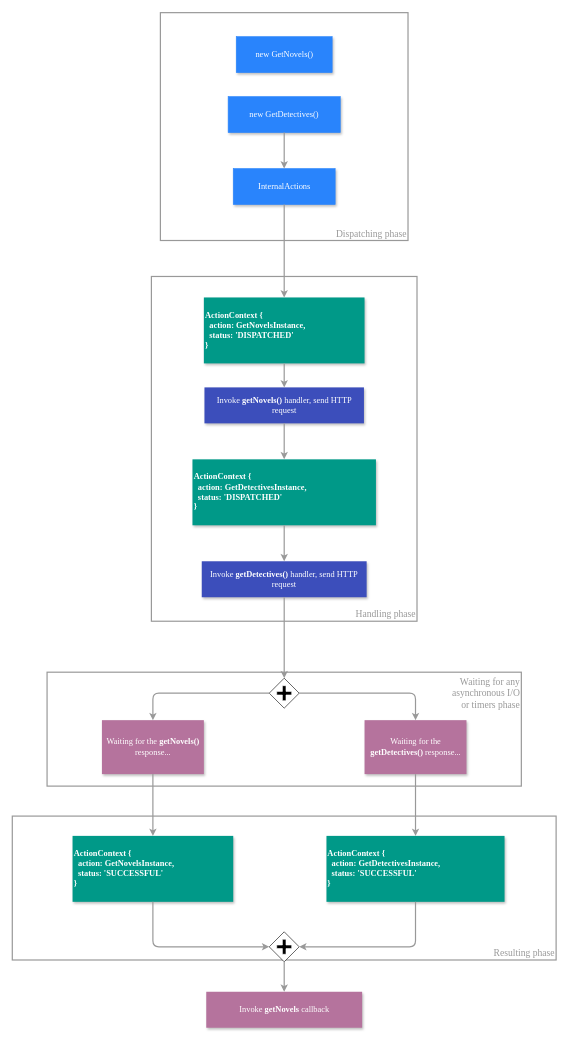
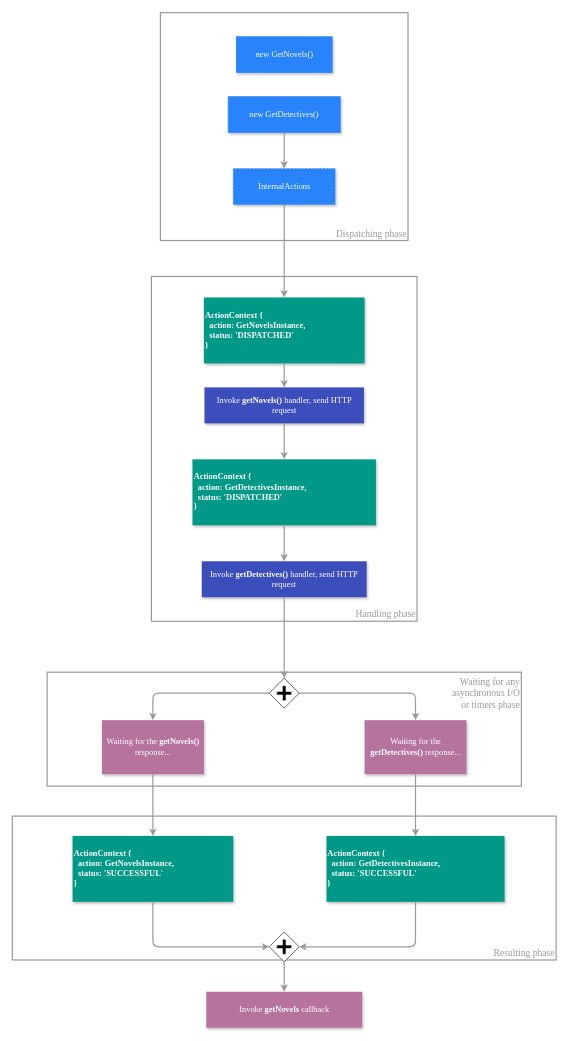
  <mxCell id="0" />
  <mxCell id="1" parent="0" />
  <mxCell id="2" value="&lt;font face=&quot;Fira Code&quot; color=&quot;#999999&quot; style=&quot;font-size: 16px&quot;&gt;Resulting phase&lt;/font&gt;" style="rounded=0;whiteSpace=wrap;html=1;fillColor=none;verticalAlign=bottom;align=right;horizontal=1;strokeColor=#999999;strokeWidth=2;" vertex="1" parent="1"><mxGeometry x="20" y="1360" width="907" height="240" as="geometry" /></mxCell>
  <mxCell id="3" value="&lt;font face=&quot;Fira Code&quot; color=&quot;#999999&quot;&gt;&lt;span style=&quot;font-size: 16px&quot;&gt;Waiting for any&lt;br&gt;asynchronous I/O&lt;br&gt;or timers phase&lt;/span&gt;&lt;/font&gt;" style="rounded=0;whiteSpace=wrap;html=1;fillColor=none;verticalAlign=top;align=right;horizontal=1;strokeColor=#999999;strokeWidth=2;" vertex="1" parent="1"><mxGeometry x="78" y="1120" width="791" height="190" as="geometry" /></mxCell>
  <mxCell id="4" value="&lt;font face=&quot;Fira Code&quot; size=&quot;1&quot; color=&quot;#999999&quot;&gt;&lt;span style=&quot;font-size: 16px&quot;&gt;Handling phase&lt;/span&gt;&lt;/font&gt;" style="rounded=0;whiteSpace=wrap;html=1;fillColor=none;verticalAlign=bottom;align=right;horizontal=1;strokeColor=#999999;strokeWidth=2;" vertex="1" parent="1"><mxGeometry x="252" y="460" width="443" height="575" as="geometry" /></mxCell>
  <mxCell id="5" value="&lt;font style=&quot;font-size: 16px&quot; face=&quot;Fira Code&quot; color=&quot;#999999&quot;&gt;Dispatching phase&lt;/font&gt;" style="rounded=0;whiteSpace=wrap;html=1;fillColor=none;verticalAlign=bottom;align=right;horizontal=1;strokeColor=#999999;strokeWidth=2;" vertex="1" parent="1"><mxGeometry x="267" y="20" width="413" height="380" as="geometry" /></mxCell>
  <mxCell id="6" value="&lt;font style=&quot;font-size: 14px&quot; color=&quot;#ffffff&quot;&gt;new GetNovels()&lt;/font&gt;" style="rounded=0;whiteSpace=wrap;html=1;fontFamily=Fira Code;fillColor=#2984FC;strokeColor=#2984FC;fontColor=#333333;shadow=1;" vertex="1" parent="1"><mxGeometry x="393.5" y="60" width="160" height="60" as="geometry" /></mxCell>
  <mxCell id="7" value="&lt;font style=&quot;font-size: 14px&quot; color=&quot;#ffffff&quot;&gt;new GetDetectives()&lt;/font&gt;" style="rounded=0;whiteSpace=wrap;html=1;fontFamily=Fira Code;fillColor=#2984FC;strokeColor=#2984FC;fontColor=#333333;shadow=1;" vertex="1" parent="1"><mxGeometry x="380" y="160" width="187" height="60" as="geometry" /></mxCell>
- <mxCell id="8" value="&lt;font face=&quot;Fira Code&quot; style=&quot;font-size: 14px&quot; color=&quot;#ffffff&quot;&gt;InternalActions&lt;/font&gt;" style="rounded=0;whiteSpace=wrap;html=1;fillColor=#2984FC;strokeColor=#2984FC;fontColor=#333333;shadow=1;" vertex="1" parent="1"><mxGeometry x="388.5" y="280" width="170" height="60" as="geometry" /></mxCell>
+ <mxCell id="8" value="&lt;font face=&quot;Fira Code&quot; style=&quot;font-size: 14px&quot; color=&quot;#ffffff&quot;&gt;InternalActions&lt;/font&gt;" style="rounded=0;whiteSpace=wrap;html=1;fillColor=#2984FC;strokeColor=#2984FC;fontColor=#333333;shadow=1;dashed=1;" vertex="1" parent="1"><mxGeometry x="388.5" y="280" width="170" height="60" as="geometry" /></mxCell>
  <mxCell id="9" value="&lt;font style=&quot;font-size: 14px&quot; face=&quot;Fira Code&quot; color=&quot;#ffffff&quot;&gt;&lt;b&gt;ActionContext {&lt;br&gt;&amp;nbsp; action: GetNovelsInstance,&lt;br&gt;&amp;nbsp; status: 'DISPATCHED'&lt;br&gt;}&lt;/b&gt;&lt;/font&gt;" style="rounded=0;whiteSpace=wrap;html=1;align=left;fillColor=#009988;strokeColor=none;verticalAlign=middle;shadow=1" vertex="1" parent="1"><mxGeometry x="339.5" y="495" width="268" height="110" as="geometry" /></mxCell>
  <mxCell id="10" value="&lt;font style=&quot;font-size: 14px&quot; face=&quot;Fira Code&quot; color=&quot;#ffffff&quot;&gt;&lt;b&gt;ActionContext {&lt;br&gt;&amp;nbsp; action: GetDetectivesInstance,&lt;br&gt;&amp;nbsp; status: 'DISPATCHED'&lt;br&gt;}&lt;/b&gt;&lt;/font&gt;" style="rounded=0;whiteSpace=wrap;html=1;align=left;fillColor=#009988;strokeColor=none;verticalAlign=middle;shadow=1" vertex="1" parent="1"><mxGeometry x="320.5" y="765" width="306" height="110" as="geometry" /></mxCell>
  <mxCell id="11" value="&lt;font style=&quot;font-size: 14px&quot; face=&quot;Fira Code&quot; color=&quot;#ffffff&quot;&gt;Invoke &lt;b&gt;getNovels()&lt;/b&gt; handler, send HTTP request&lt;/font&gt;" style="rounded=0;whiteSpace=wrap;html=1;fillColor=#3C4EBB;strokeColor=none;shadow=1" vertex="1" parent="1"><mxGeometry x="340.5" y="645" width="266" height="60" as="geometry" /></mxCell>
  <mxCell id="12" value="" style="shape=mxgraph.bpmn.shape;html=1;verticalLabelPosition=bottom;labelBackgroundColor=#ffffff;verticalAlign=top;align=center;perimeter=rhombusPerimeter;background=gateway;outlineConnect=0;outline=none;symbol=parallelGw;" vertex="1" parent="1"><mxGeometry x="448.5" y="1130" width="50" height="50" as="geometry" /></mxCell>
  <mxCell id="13" value="&lt;font style=&quot;font-size: 14px&quot; face=&quot;Fira Code&quot; color=&quot;#ffffff&quot;&gt;Invoke &lt;b&gt;getDetectives()&lt;/b&gt; handler, send HTTP request&lt;/font&gt;" style="rounded=0;whiteSpace=wrap;html=1;fillColor=#3C4EBB;strokeColor=none;shadow=1" vertex="1" parent="1"><mxGeometry x="336" y="935" width="275" height="60" as="geometry" /></mxCell>
  <mxCell id="14" value="&lt;font style=&quot;font-size: 14px&quot; face=&quot;Fira Code&quot; color=&quot;#ffffff&quot;&gt;Waiting for the &lt;b&gt;getNovels()&lt;/b&gt; response...&lt;/font&gt;" style="rounded=0;whiteSpace=wrap;html=1;fillColor=#B5739D;strokeColor=none;shadow=1" vertex="1" parent="1"><mxGeometry x="169.5" y="1200" width="170" height="90" as="geometry" /></mxCell>
  <mxCell id="15" value="&lt;font style=&quot;font-size: 14px&quot; face=&quot;Fira Code&quot; color=&quot;#ffffff&quot;&gt;Waiting for the &lt;b&gt;getDetectives()&lt;/b&gt; response...&lt;/font&gt;" style="rounded=0;whiteSpace=wrap;html=1;fillColor=#B5739D;strokeColor=none;shadow=1" vertex="1" parent="1"><mxGeometry x="607.5" y="1200" width="170" height="90" as="geometry" /></mxCell>
  <mxCell id="16" value="&lt;font style=&quot;font-size: 14px&quot; face=&quot;Fira Code&quot; color=&quot;#ffffff&quot;&gt;&lt;b&gt;ActionContext {&lt;br&gt;&amp;nbsp; action: GetNovelsInstance,&lt;br&gt;&amp;nbsp; status: 'SUCCESSFUL'&lt;br&gt;}&lt;/b&gt;&lt;/font&gt;" style="rounded=0;whiteSpace=wrap;html=1;align=left;fillColor=#009988;strokeColor=none;verticalAlign=middle;shadow=1;" vertex="1" parent="1"><mxGeometry x="120.5" y="1393" width="268" height="110" as="geometry" /></mxCell>
  <mxCell id="17" value="&lt;font style=&quot;font-size: 14px&quot; face=&quot;Fira Code&quot; color=&quot;#ffffff&quot;&gt;&lt;b&gt;ActionContext {&lt;br&gt;&amp;nbsp; action: GetDetectivesInstance,&lt;br&gt;&amp;nbsp; status: 'SUCCESSFUL'&lt;br&gt;}&lt;/b&gt;&lt;/font&gt;" style="rounded=0;whiteSpace=wrap;html=1;align=left;fillColor=#009988;strokeColor=none;verticalAlign=middle;shadow=1" vertex="1" parent="1"><mxGeometry x="544" y="1393" width="297" height="110" as="geometry" /></mxCell>
  <mxCell id="18" value="&lt;font style=&quot;font-size: 14px&quot; face=&quot;Fira Code&quot; color=&quot;#ffffff&quot;&gt;Invoke &lt;b&gt;getNovels&lt;/b&gt; callback&lt;/font&gt;" style="rounded=0;whiteSpace=wrap;html=1;fillColor=#B5739D;strokeColor=none;shadow=1" vertex="1" parent="1"><mxGeometry x="343.5" y="1653" width="260" height="60" as="geometry" /></mxCell>
  <mxCell id="19" value="" style="shape=mxgraph.bpmn.shape;html=1;verticalLabelPosition=bottom;labelBackgroundColor=#ffffff;verticalAlign=top;align=center;perimeter=rhombusPerimeter;background=gateway;outlineConnect=0;outline=none;symbol=parallelGw;" vertex="1" parent="1"><mxGeometry x="448.5" y="1553" width="50" height="50" as="geometry" /></mxCell>
  <mxCell id="20" value="" style="endArrow=classic;verticalAlign=top;shadow=0;horizontal=1;labelBackgroundColor=none;html=1;comic=0;fillColor=#eeeeee;strokeColor=#999999;jumpStyle=none;fontColor=#666666;strokeWidth=2;fontStyle=1;spacing=0;labelPosition=center;verticalLabelPosition=middle;align=center;labelBorderColor=none;entryX=0.5;entryY=0;entryDx=0;entryDy=0;edgeStyle=orthogonalEdgeStyle;exitX=0.5;exitY=1;exitDx=0;exitDy=0;" edge="1" parent="1" source="7" target="8"><mxGeometry width="50" height="50" relative="1" as="geometry"><mxPoint x="-350" y="189.882" as="sourcePoint" /><mxPoint x="-270" y="189.882" as="targetPoint" /><mxPoint as="offset" /></mxGeometry></mxCell>
  <mxCell id="21" value="" style="endArrow=classic;verticalAlign=top;shadow=0;horizontal=1;labelBackgroundColor=none;html=1;comic=0;fillColor=#eeeeee;strokeColor=#999999;jumpStyle=none;fontColor=#666666;strokeWidth=2;fontStyle=1;spacing=0;labelPosition=center;verticalLabelPosition=middle;align=center;labelBorderColor=none;edgeStyle=orthogonalEdgeStyle;exitX=0.5;exitY=1;exitDx=0;exitDy=0;entryX=0.5;entryY=0;entryDx=0;entryDy=0;" edge="1" parent="1" source="8" target="9"><mxGeometry width="50" height="50" relative="1" as="geometry"><mxPoint x="484" y="230" as="sourcePoint" /><mxPoint x="180" y="450" as="targetPoint" /><mxPoint as="offset" /></mxGeometry></mxCell>
  <mxCell id="22" value="" style="endArrow=classic;verticalAlign=top;shadow=0;horizontal=1;labelBackgroundColor=none;html=1;comic=0;fillColor=#eeeeee;strokeColor=#999999;jumpStyle=none;fontColor=#666666;strokeWidth=2;fontStyle=1;spacing=0;labelPosition=center;verticalLabelPosition=middle;align=center;labelBorderColor=none;edgeStyle=orthogonalEdgeStyle;exitX=0.5;exitY=1;exitDx=0;exitDy=0;entryX=0.5;entryY=0;entryDx=0;entryDy=0;" edge="1" parent="1" source="9" target="11"><mxGeometry width="50" height="50" relative="1" as="geometry"><mxPoint x="484" y="230" as="sourcePoint" /><mxPoint x="140" y="550" as="targetPoint" /><mxPoint as="offset" /></mxGeometry></mxCell>
  <mxCell id="23" value="" style="endArrow=classic;verticalAlign=top;shadow=0;horizontal=1;labelBackgroundColor=none;html=1;comic=0;fillColor=#eeeeee;strokeColor=#999999;jumpStyle=none;fontColor=#666666;strokeWidth=2;fontStyle=1;spacing=0;labelPosition=center;verticalLabelPosition=middle;align=center;labelBorderColor=none;edgeStyle=orthogonalEdgeStyle;entryX=0.5;entryY=0;entryDx=0;entryDy=0;exitX=0.5;exitY=1;exitDx=0;exitDy=0;" edge="1" parent="1" source="11" target="10"><mxGeometry width="50" height="50" relative="1" as="geometry"><mxPoint x="40" y="740" as="sourcePoint" /><mxPoint x="484" y="655" as="targetPoint" /><mxPoint as="offset" /></mxGeometry></mxCell>
  <mxCell id="24" value="" style="endArrow=classic;verticalAlign=top;shadow=0;horizontal=1;labelBackgroundColor=none;html=1;comic=0;fillColor=#eeeeee;strokeColor=#999999;jumpStyle=none;fontColor=#666666;strokeWidth=2;fontStyle=1;spacing=0;labelPosition=center;verticalLabelPosition=middle;align=center;labelBorderColor=none;edgeStyle=orthogonalEdgeStyle;entryX=0.5;entryY=0;entryDx=0;entryDy=0;exitX=0.5;exitY=1;exitDx=0;exitDy=0;" edge="1" parent="1" source="10" target="13"><mxGeometry width="50" height="50" relative="1" as="geometry"><mxPoint x="100" y="890" as="sourcePoint" /><mxPoint x="483.429" y="774.857" as="targetPoint" /><mxPoint as="offset" /></mxGeometry></mxCell>
  <mxCell id="25" value="" style="endArrow=classic;verticalAlign=top;shadow=0;horizontal=1;labelBackgroundColor=none;html=1;comic=0;fillColor=#eeeeee;strokeColor=#999999;jumpStyle=none;fontColor=#666666;strokeWidth=2;fontStyle=1;spacing=0;labelPosition=center;verticalLabelPosition=middle;align=center;labelBorderColor=none;edgeStyle=orthogonalEdgeStyle;entryX=0.5;entryY=0;entryDx=0;entryDy=0;exitX=0.5;exitY=1;exitDx=0;exitDy=0;" edge="1" parent="1" source="13" target="12"><mxGeometry width="50" height="50" relative="1" as="geometry"><mxPoint x="483.429" y="885.143" as="sourcePoint" /><mxPoint x="483.429" y="945.143" as="targetPoint" /><mxPoint as="offset" /></mxGeometry></mxCell>
  <mxCell id="26" value="" style="endArrow=classic;verticalAlign=top;shadow=0;horizontal=1;labelBackgroundColor=none;html=1;comic=0;fillColor=#eeeeee;strokeColor=#999999;jumpStyle=none;fontColor=#666666;strokeWidth=2;fontStyle=1;spacing=0;labelPosition=center;verticalLabelPosition=middle;align=center;labelBorderColor=none;edgeStyle=orthogonalEdgeStyle;entryX=0.5;entryY=0;entryDx=0;entryDy=0;exitX=1;exitY=0.5;exitDx=0;exitDy=0;" edge="1" parent="1" source="12" target="15"><mxGeometry width="50" height="50" relative="1" as="geometry"><mxPoint x="483.429" y="1005.143" as="sourcePoint" /><mxPoint x="483.429" y="1140" as="targetPoint" /><mxPoint as="offset" /></mxGeometry></mxCell>
  <mxCell id="27" value="" style="endArrow=classic;verticalAlign=top;shadow=0;horizontal=1;labelBackgroundColor=none;html=1;comic=0;fillColor=#eeeeee;strokeColor=#999999;jumpStyle=none;fontColor=#666666;strokeWidth=2;fontStyle=1;spacing=0;labelPosition=center;verticalLabelPosition=middle;align=center;labelBorderColor=none;edgeStyle=orthogonalEdgeStyle;entryX=0.5;entryY=0;entryDx=0;entryDy=0;exitX=0;exitY=0.5;exitDx=0;exitDy=0;" edge="1" parent="1" source="12" target="14"><mxGeometry width="50" height="50" relative="1" as="geometry"><mxPoint x="493.429" y="1015.143" as="sourcePoint" /><mxPoint x="493.429" y="1150" as="targetPoint" /><mxPoint as="offset" /></mxGeometry></mxCell>
  <mxCell id="28" value="" style="endArrow=classic;verticalAlign=top;shadow=0;horizontal=1;labelBackgroundColor=none;html=1;comic=0;fillColor=#eeeeee;strokeColor=#999999;jumpStyle=none;fontColor=#666666;strokeWidth=2;fontStyle=1;spacing=0;labelPosition=center;verticalLabelPosition=middle;align=center;labelBorderColor=none;edgeStyle=orthogonalEdgeStyle;entryX=0.5;entryY=0;entryDx=0;entryDy=0;exitX=0.5;exitY=1;exitDx=0;exitDy=0;" edge="1" parent="1" source="14" target="16"><mxGeometry width="50" height="50" relative="1" as="geometry"><mxPoint x="503.429" y="1025.143" as="sourcePoint" /><mxPoint x="503.429" y="1160" as="targetPoint" /><mxPoint as="offset" /></mxGeometry></mxCell>
  <mxCell id="29" value="" style="endArrow=classic;verticalAlign=top;shadow=0;horizontal=1;labelBackgroundColor=none;html=1;comic=0;fillColor=#eeeeee;strokeColor=#999999;jumpStyle=none;fontColor=#666666;strokeWidth=2;fontStyle=1;spacing=0;labelPosition=center;verticalLabelPosition=middle;align=center;labelBorderColor=none;edgeStyle=orthogonalEdgeStyle;entryX=0.5;entryY=0;entryDx=0;entryDy=0;exitX=0.5;exitY=1;exitDx=0;exitDy=0;" edge="1" parent="1" source="15" target="17"><mxGeometry width="50" height="50" relative="1" as="geometry"><mxPoint x="513.429" y="1035.143" as="sourcePoint" /><mxPoint x="513.429" y="1170" as="targetPoint" /><mxPoint as="offset" /></mxGeometry></mxCell>
  <mxCell id="30" value="" style="endArrow=classic;verticalAlign=top;shadow=0;horizontal=1;labelBackgroundColor=none;html=1;comic=0;fillColor=#eeeeee;strokeColor=#999999;jumpStyle=none;fontColor=#666666;strokeWidth=2;fontStyle=1;spacing=0;labelPosition=center;verticalLabelPosition=middle;align=center;labelBorderColor=none;edgeStyle=orthogonalEdgeStyle;entryX=0;entryY=0.5;entryDx=0;entryDy=0;exitX=0.5;exitY=1;exitDx=0;exitDy=0;" edge="1" parent="1" source="16" target="19"><mxGeometry width="50" height="50" relative="1" as="geometry"><mxPoint x="523.429" y="1045.143" as="sourcePoint" /><mxPoint x="523.429" y="1180" as="targetPoint" /><mxPoint as="offset" /><Array as="points"><mxPoint x="254" y="1578" /></Array></mxGeometry></mxCell>
  <mxCell id="31" value="" style="endArrow=classic;verticalAlign=top;shadow=0;horizontal=1;labelBackgroundColor=none;html=1;comic=0;fillColor=#eeeeee;strokeColor=#999999;jumpStyle=none;fontColor=#666666;strokeWidth=2;fontStyle=1;spacing=0;labelPosition=center;verticalLabelPosition=middle;align=center;labelBorderColor=none;edgeStyle=orthogonalEdgeStyle;entryX=1;entryY=0.5;entryDx=0;entryDy=0;exitX=0.5;exitY=1;exitDx=0;exitDy=0;" edge="1" parent="1" source="17" target="19"><mxGeometry width="50" height="50" relative="1" as="geometry"><mxPoint x="264.414" y="1513.103" as="sourcePoint" /><mxPoint x="458.207" y="1588.276" as="targetPoint" /><mxPoint as="offset" /><Array as="points"><mxPoint x="692" y="1578" /></Array></mxGeometry></mxCell>
  <mxCell id="32" value="" style="endArrow=classic;verticalAlign=top;shadow=0;horizontal=1;labelBackgroundColor=none;html=1;comic=0;fillColor=#eeeeee;strokeColor=#999999;jumpStyle=none;fontColor=#666666;strokeWidth=2;fontStyle=1;spacing=0;labelPosition=center;verticalLabelPosition=middle;align=center;labelBorderColor=none;edgeStyle=orthogonalEdgeStyle;entryX=0.5;entryY=0;entryDx=0;entryDy=0;exitX=0.5;exitY=1;exitDx=0;exitDy=0;" edge="1" parent="1" source="19" target="18"><mxGeometry width="50" height="50" relative="1" as="geometry"><mxPoint x="702.286" y="1513.143" as="sourcePoint" /><mxPoint x="508.571" y="1588" as="targetPoint" /><mxPoint as="offset" /><Array as="points" /></mxGeometry></mxCell>
